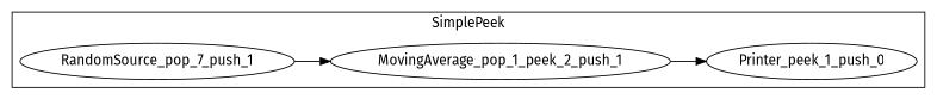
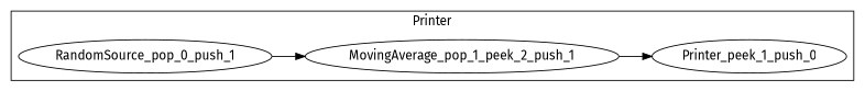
  digraph {
    fontname="Fira Sans"
    rankdir=LR
    node [fontname="Fira Sans"]
    edge [fontname="Fira Sans"]
-   n1 [label=RandomSource_pop_7_push_1]
+   n1 [label=RandomSource_pop_0_push_1]
    n2 [label=MovingAverage_pop_1_peek_2_push_1]
    n3 [label=Printer_peek_1_push_0]
    subgraph cluster_1 {
-     label=SimplePeek
+     label=Printer
      n1
      n2
      n3
    }
    n1 -> n2
    n2 -> n3
  }
